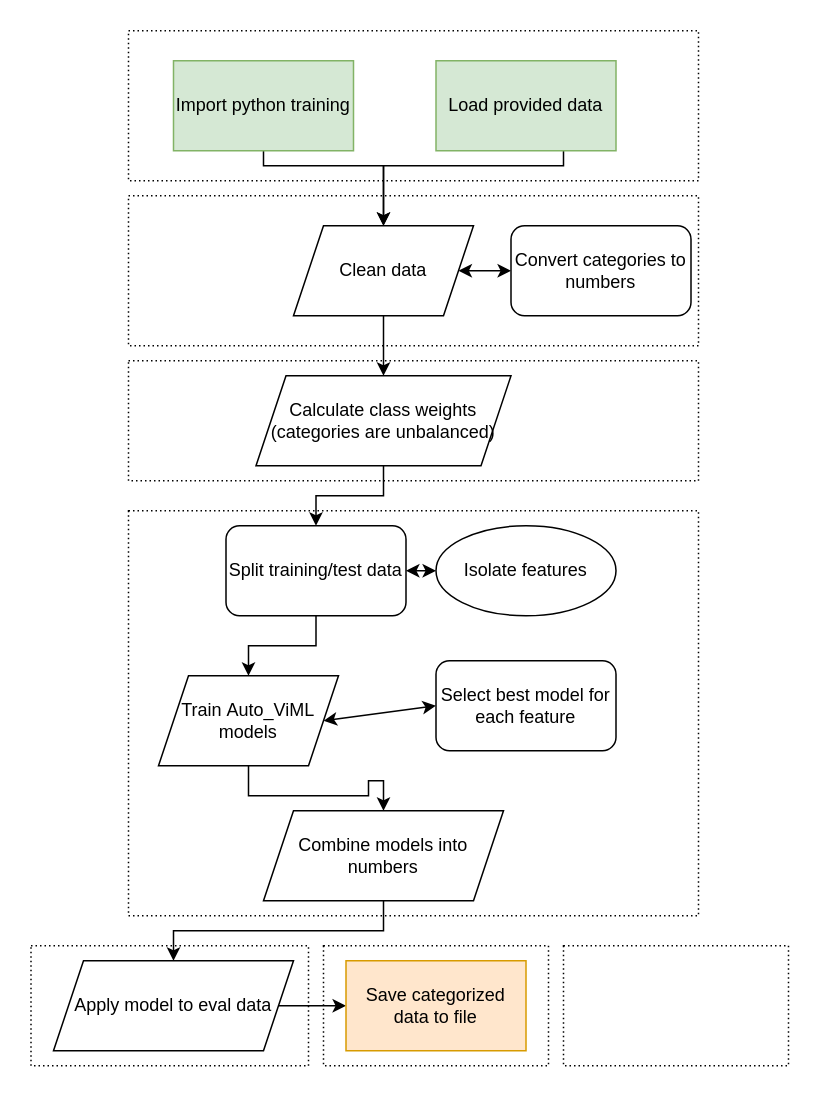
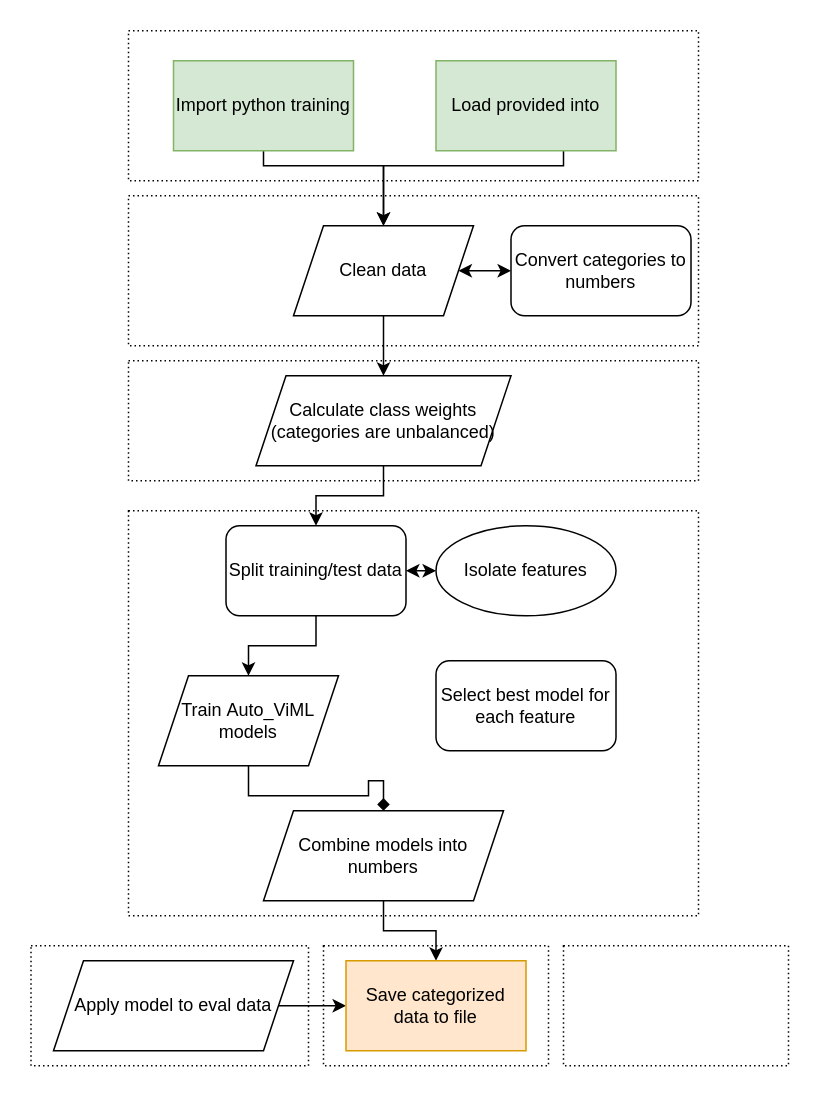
  <mxCell id="0" />
  <mxCell id="1" parent="0" />
  <mxCell id="2" style="edgeStyle=orthogonalEdgeStyle;rounded=0;orthogonalLoop=1;jettySize=auto;html=1;entryX=0.5;entryY=0;entryDx=0;entryDy=0;" parent="1" source="3" target="8" edge="1"><mxGeometry relative="1" as="geometry"><Array as="points"><mxPoint x="175" y="110" /><mxPoint x="255" y="110" /></Array></mxGeometry></mxCell>
  <mxCell id="3" value="Import python training" style="rounded=0;whiteSpace=wrap;html=1;fillColor=#d5e8d4;strokeColor=#82b366;" parent="1" vertex="1"><mxGeometry x="115" y="40" width="120" height="60" as="geometry" /></mxCell>
  <mxCell id="4" style="edgeStyle=orthogonalEdgeStyle;rounded=0;orthogonalLoop=1;jettySize=auto;html=1;" parent="1" source="5" edge="1"><mxGeometry relative="1" as="geometry"><mxPoint x="255" y="150" as="targetPoint" /><Array as="points"><mxPoint x="375" y="110" /><mxPoint x="255" y="110" /></Array></mxGeometry></mxCell>
- <mxCell id="5" value="Load provided data" style="rounded=0;whiteSpace=wrap;html=1;fillColor=#d5e8d4;strokeColor=#82b366;" parent="1" vertex="1"><mxGeometry x="290" y="40" width="120" height="60" as="geometry" /></mxCell>
+ <mxCell id="5" value="Load provided into" style="rounded=0;whiteSpace=wrap;html=1;fillColor=#d5e8d4;strokeColor=#82b366;" parent="1" vertex="1"><mxGeometry x="290" y="40" width="120" height="60" as="geometry" /></mxCell>
  <mxCell id="6" value="Convert categories to numbers" style="rounded=1;whiteSpace=wrap;html=1;" parent="1" vertex="1"><mxGeometry x="340" y="150" width="120" height="60" as="geometry" /></mxCell>
  <mxCell id="7" style="edgeStyle=orthogonalEdgeStyle;rounded=0;orthogonalLoop=1;jettySize=auto;html=1;exitX=0.5;exitY=1;exitDx=0;exitDy=0;entryX=0.5;entryY=0;entryDx=0;entryDy=0;" parent="1" source="8" target="11" edge="1"><mxGeometry relative="1" as="geometry" /></mxCell>
  <mxCell id="8" value="Clean data" style="shape=parallelogram;perimeter=parallelogramPerimeter;whiteSpace=wrap;html=1;fixedSize=1;" parent="1" vertex="1"><mxGeometry x="195" y="150" width="120" height="60" as="geometry" /></mxCell>
  <mxCell id="9" value="" style="endArrow=classic;startArrow=classic;html=1;rounded=0;entryX=0;entryY=0.5;entryDx=0;entryDy=0;exitX=1;exitY=0.5;exitDx=0;exitDy=0;" parent="1" source="8" target="6" edge="1"><mxGeometry width="50" height="50" relative="1" as="geometry"><mxPoint x="265" y="330" as="sourcePoint" /><mxPoint x="315" y="280" as="targetPoint" /></mxGeometry></mxCell>
  <mxCell id="10" style="edgeStyle=orthogonalEdgeStyle;rounded=0;orthogonalLoop=1;jettySize=auto;html=1;exitX=0.5;exitY=1;exitDx=0;exitDy=0;entryX=0.5;entryY=0;entryDx=0;entryDy=0;" parent="1" source="11" target="16" edge="1"><mxGeometry relative="1" as="geometry" /></mxCell>
  <mxCell id="11" value="Calculate class weights (categories are unbalanced)" style="shape=parallelogram;perimeter=parallelogramPerimeter;whiteSpace=wrap;html=1;fixedSize=1;" parent="1" vertex="1"><mxGeometry x="170" y="250" width="170" height="60" as="geometry" /></mxCell>
  <mxCell id="12" value="" style="rounded=0;whiteSpace=wrap;html=1;fillColor=none;dashed=1;dashPattern=1 2;" parent="1" vertex="1"><mxGeometry x="85" y="20" width="380" height="100" as="geometry" /></mxCell>
  <mxCell id="13" value="" style="rounded=0;whiteSpace=wrap;html=1;fillColor=none;dashed=1;dashPattern=1 2;" parent="1" vertex="1"><mxGeometry x="85" y="130" width="380" height="100" as="geometry" /></mxCell>
  <mxCell id="14" value="" style="rounded=0;whiteSpace=wrap;html=1;fillColor=none;dashed=1;dashPattern=1 2;" parent="1" vertex="1"><mxGeometry x="85" y="340" width="380" height="270" as="geometry" /></mxCell>
  <mxCell id="15" style="edgeStyle=orthogonalEdgeStyle;rounded=0;orthogonalLoop=1;jettySize=auto;html=1;exitX=0.5;exitY=1;exitDx=0;exitDy=0;entryX=0.5;entryY=0;entryDx=0;entryDy=0;" parent="1" source="16" target="19" edge="1"><mxGeometry relative="1" as="geometry" /></mxCell>
  <mxCell id="16" value="Split training/test data" style="rounded=1;whiteSpace=wrap;html=1;fillColor=default;" parent="1" vertex="1"><mxGeometry x="150" y="350" width="120" height="60" as="geometry" /></mxCell>
  <mxCell id="17" value="Isolate features" style="ellipse;whiteSpace=wrap;html=1;fillColor=default;" parent="1" vertex="1"><mxGeometry x="290" y="350" width="120" height="60" as="geometry" /></mxCell>
- <mxCell id="18" value="" style="edgeStyle=orthogonalEdgeStyle;rounded=0;orthogonalLoop=1;jettySize=auto;html=1;" parent="1" source="19" target="22" edge="1"><mxGeometry relative="1" as="geometry" /></mxCell>
+ <mxCell id="18" value="" style="edgeStyle=orthogonalEdgeStyle;rounded=0;orthogonalLoop=1;jettySize=auto;html=1;endArrow=diamond;" parent="1" source="19" target="22" edge="1"><mxGeometry relative="1" as="geometry" /></mxCell>
  <mxCell id="19" value="Train&amp;nbsp;Auto_ViML&lt;br&gt;models" style="shape=parallelogram;perimeter=parallelogramPerimeter;whiteSpace=wrap;html=1;fixedSize=1;fillColor=default;" parent="1" vertex="1"><mxGeometry x="105" y="450" width="120" height="60" as="geometry" /></mxCell>
  <mxCell id="20" value="Select best model for each feature" style="rounded=1;whiteSpace=wrap;html=1;fillColor=default;" parent="1" vertex="1"><mxGeometry x="290" y="440" width="120" height="60" as="geometry" /></mxCell>
- <mxCell id="21" style="edgeStyle=orthogonalEdgeStyle;rounded=0;orthogonalLoop=1;jettySize=auto;html=1;entryX=0.5;entryY=0;entryDx=0;entryDy=0;" parent="1" source="22" target="26" edge="1"><mxGeometry relative="1" as="geometry" /></mxCell>
+ <mxCell id="21" style="edgeStyle=orthogonalEdgeStyle;rounded=0;orthogonalLoop=1;jettySize=auto;html=1;" parent="1" source="22" target="27" edge="1"><mxGeometry relative="1" as="geometry" /></mxCell>
  <mxCell id="22" value="Combine models into numbers" style="shape=parallelogram;perimeter=parallelogramPerimeter;whiteSpace=wrap;html=1;fixedSize=1;fillColor=default;" parent="1" vertex="1"><mxGeometry x="175" y="540" width="160" height="60" as="geometry" /></mxCell>
  <mxCell id="23" value="" style="endArrow=classic;startArrow=classic;html=1;rounded=0;entryX=1;entryY=0.5;entryDx=0;entryDy=0;exitX=0;exitY=0.5;exitDx=0;exitDy=0;" parent="1" source="17" target="16" edge="1"><mxGeometry width="50" height="50" relative="1" as="geometry"><mxPoint x="265" y="520" as="sourcePoint" /><mxPoint x="315" y="470" as="targetPoint" /></mxGeometry></mxCell>
  <mxCell id="24" value="" style="rounded=0;whiteSpace=wrap;html=1;fillColor=none;dashed=1;dashPattern=1 2;" parent="1" vertex="1"><mxGeometry x="85" y="240" width="380" height="80" as="geometry" /></mxCell>
  <mxCell id="25" style="edgeStyle=orthogonalEdgeStyle;rounded=0;orthogonalLoop=1;jettySize=auto;html=1;entryX=0;entryY=0.5;entryDx=0;entryDy=0;" parent="1" source="26" target="27" edge="1"><mxGeometry relative="1" as="geometry" /></mxCell>
  <mxCell id="26" value="Apply model to eval data" style="shape=parallelogram;perimeter=parallelogramPerimeter;whiteSpace=wrap;html=1;fixedSize=1;fillColor=default;" parent="1" vertex="1"><mxGeometry x="35" y="640" width="160" height="60" as="geometry" /></mxCell>
  <mxCell id="27" value="Save categorized data to file" style="rounded=0;whiteSpace=wrap;html=1;fillColor=#ffe6cc;strokeColor=#d79b00;" parent="1" vertex="1"><mxGeometry x="230" y="640" width="120" height="60" as="geometry" /></mxCell>
- <mxCell id="28" value="" style="endArrow=classic;startArrow=classic;html=1;rounded=0;exitX=1;exitY=0.5;exitDx=0;exitDy=0;entryX=0;entryY=0.5;entryDx=0;entryDy=0;" parent="1" source="19" target="20" edge="1"><mxGeometry width="50" height="50" relative="1" as="geometry"><mxPoint x="265" y="520" as="sourcePoint" /><mxPoint x="285" y="470" as="targetPoint" /></mxGeometry></mxCell>
  <mxCell id="29" style="edgeStyle=orthogonalEdgeStyle;rounded=0;orthogonalLoop=1;jettySize=auto;html=1;exitX=0.5;exitY=1;exitDx=0;exitDy=0;" parent="1" source="14" target="14" edge="1"><mxGeometry relative="1" as="geometry" /></mxCell>
  <mxCell id="30" value="" style="rounded=0;whiteSpace=wrap;html=1;fillColor=none;dashed=1;dashPattern=1 2;" parent="1" vertex="1"><mxGeometry x="20" y="630" width="185" height="80" as="geometry" /></mxCell>
  <mxCell id="31" value="" style="rounded=0;whiteSpace=wrap;html=1;fillColor=none;dashed=1;dashPattern=1 2;" parent="1" vertex="1"><mxGeometry x="215" y="630" width="150" height="80" as="geometry" /></mxCell>
  <mxCell id="32" value="" style="rounded=0;whiteSpace=wrap;html=1;fillColor=none;dashed=1;dashPattern=1 2;" parent="1" vertex="1"><mxGeometry x="375" y="630" width="150" height="80" as="geometry" /></mxCell>
